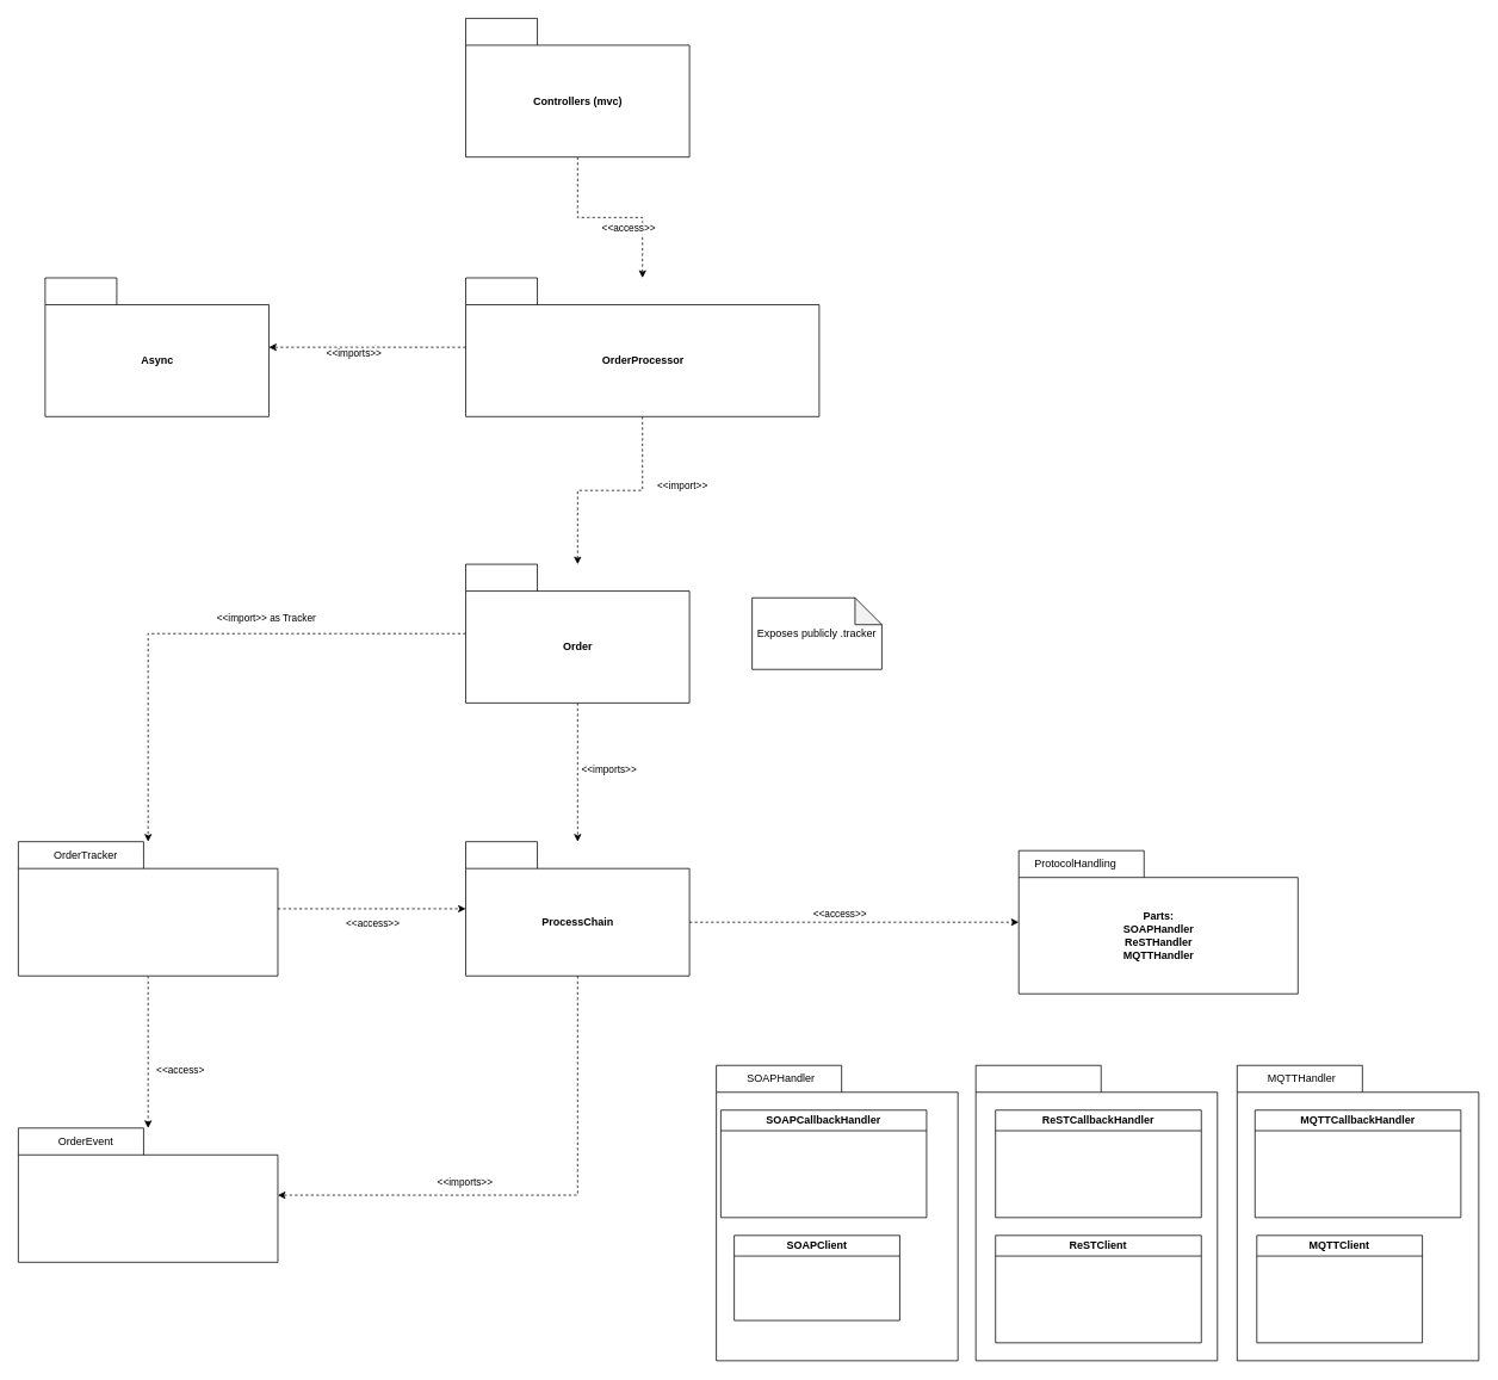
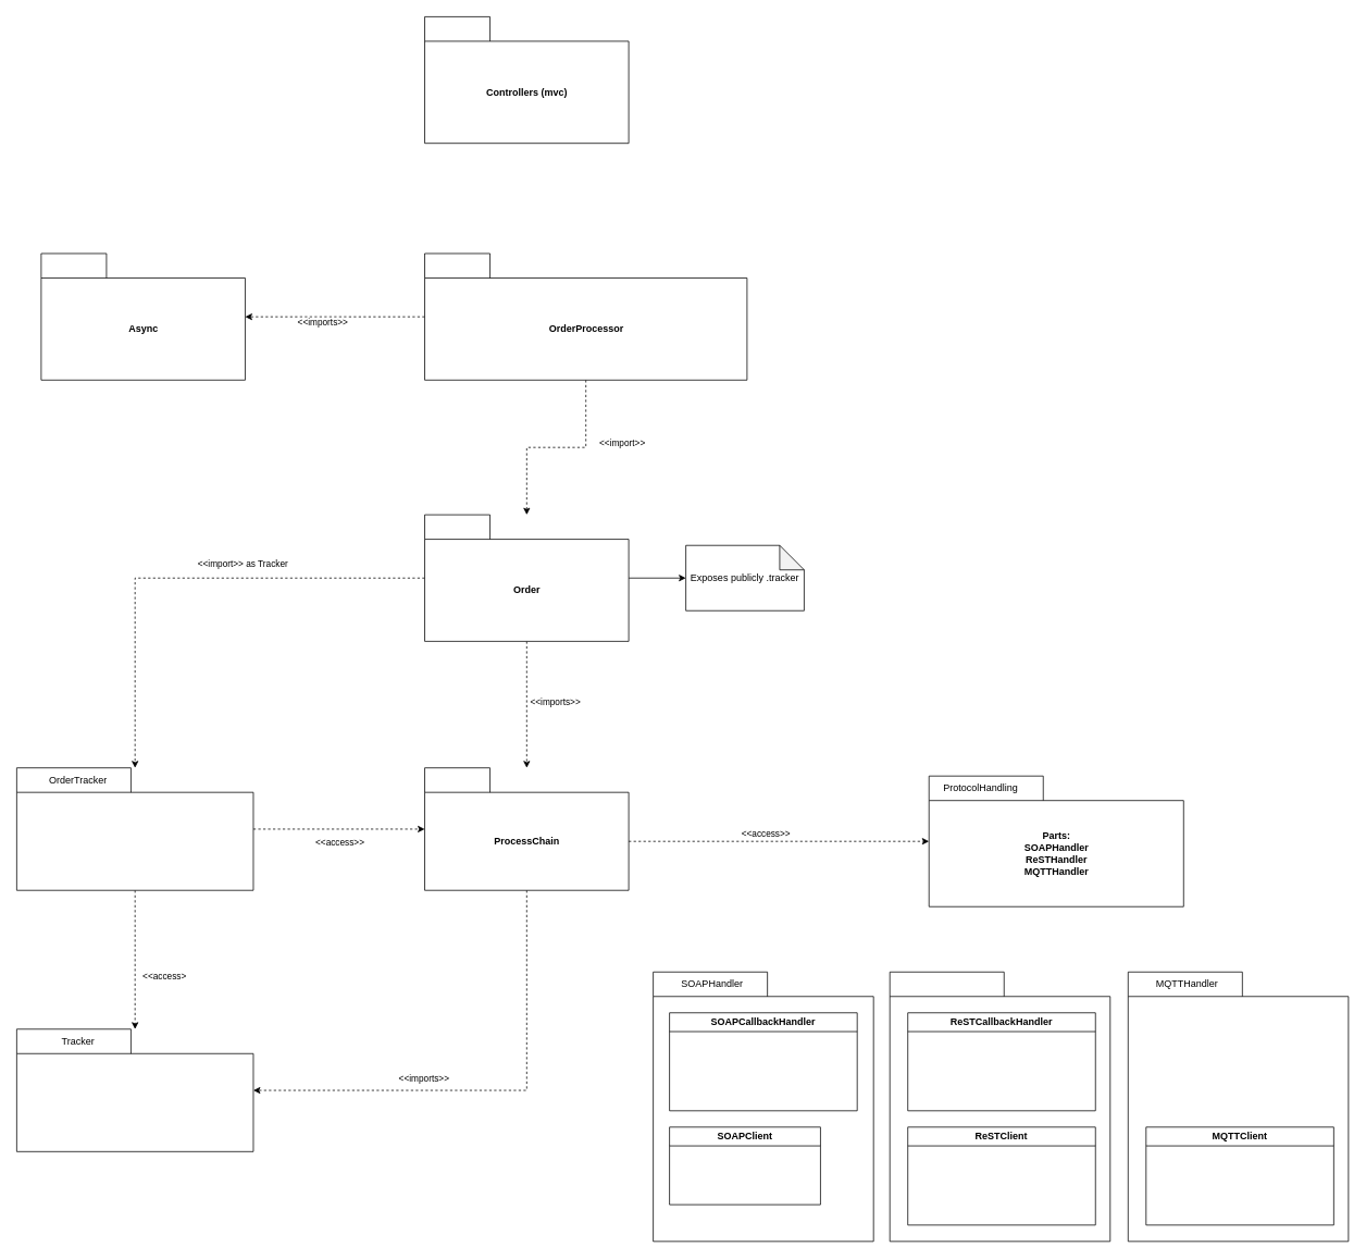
  <mxCell id="0" />
  <mxCell id="1" parent="0" />
  <mxCell id="2" value="&amp;lt;&amp;lt;imports&amp;gt;&amp;gt;" style="edgeStyle=orthogonalEdgeStyle;rounded=0;orthogonalLoop=1;jettySize=auto;html=1;dashed=1;" edge="1" parent="1" source="6" target="16"><mxGeometry x="-0.032" y="35" relative="1" as="geometry"><mxPoint as="offset" /></mxGeometry></mxCell>
  <mxCell id="3" style="edgeStyle=orthogonalEdgeStyle;rounded=0;orthogonalLoop=1;jettySize=auto;html=1;dashed=1;" edge="1" parent="1" source="6" target="29"><mxGeometry relative="1" as="geometry" /></mxCell>
  <mxCell id="4" value="&amp;lt;&amp;lt;import&amp;gt;&amp;gt; as Tracker" style="edgeLabel;html=1;align=center;verticalAlign=middle;resizable=0;points=[];" vertex="1" connectable="0" parent="3"><mxGeometry x="-0.162" y="-1" relative="1" as="geometry"><mxPoint x="22" y="-17" as="offset" /></mxGeometry></mxCell>
+ <mxCell id="5" style="rounded=0;orthogonalLoop=1;jettySize=auto;html=1;" edge="1" parent="1" source="6" target="31"><mxGeometry relative="1" as="geometry" /></mxCell>
  <mxCell id="6" value="Order" style="shape=folder;fontStyle=1;tabWidth=80;tabHeight=30;tabPosition=left;html=1;boundedLbl=1;" vertex="1" parent="1"><mxGeometry x="520" y="630" width="250" height="155" as="geometry" /></mxCell>
  <mxCell id="7" value="Parts:&lt;br&gt;SOAPHandler&lt;br&gt;ReSTHandler&lt;br&gt;MQTTHandler" style="shape=folder;fontStyle=1;tabWidth=140;tabHeight=30;tabPosition=left;html=1;boundedLbl=1;" vertex="1" parent="1"><mxGeometry x="1138" y="950" width="312" height="160" as="geometry" /></mxCell>
  <mxCell id="8" value="ProtocolHandling" style="text;html=1;align=center;verticalAlign=middle;resizable=0;points=[];autosize=1;strokeColor=none;fillColor=none;" vertex="1" parent="1"><mxGeometry x="1146" y="950" width="110" height="30" as="geometry" /></mxCell>
  <mxCell id="9" value="" style="shape=folder;fontStyle=1;tabWidth=140;tabHeight=30;tabPosition=left;html=1;boundedLbl=1;" vertex="1" parent="1"><mxGeometry x="800" y="1190" width="270" height="330" as="geometry" /></mxCell>
  <mxCell id="10" value="SOAPHandler" style="text;html=1;align=center;verticalAlign=middle;resizable=0;points=[];autosize=1;strokeColor=none;fillColor=none;" vertex="1" parent="1"><mxGeometry x="822" y="1190" width="100" height="30" as="geometry" /></mxCell>
  <mxCell id="11" value="" style="shape=folder;fontStyle=1;tabWidth=140;tabHeight=30;tabPosition=left;html=1;boundedLbl=1;" vertex="1" parent="1"><mxGeometry x="1090" y="1190" width="270" height="330" as="geometry" /></mxCell>
  <mxCell id="12" value="" style="shape=folder;fontStyle=1;tabWidth=140;tabHeight=30;tabPosition=left;html=1;boundedLbl=1;" vertex="1" parent="1"><mxGeometry x="1382" y="1190" width="270" height="330" as="geometry" /></mxCell>
  <mxCell id="13" value="MQTTHandler" style="text;html=1;align=center;verticalAlign=middle;resizable=0;points=[];autosize=1;strokeColor=none;fillColor=none;" vertex="1" parent="1"><mxGeometry x="1404" y="1190" width="100" height="30" as="geometry" /></mxCell>
  <mxCell id="14" style="edgeStyle=orthogonalEdgeStyle;rounded=0;orthogonalLoop=1;jettySize=auto;html=1;dashed=1;" edge="1" parent="1" source="16" target="32"><mxGeometry relative="1" as="geometry"><Array as="points"><mxPoint x="645" y="1335" /></Array></mxGeometry></mxCell>
  <mxCell id="15" value="&amp;lt;&amp;lt;imports&amp;gt;&amp;gt;" style="edgeLabel;html=1;align=center;verticalAlign=middle;resizable=0;points=[];" vertex="1" connectable="0" parent="14"><mxGeometry x="0.287" y="1" relative="1" as="geometry"><mxPoint x="1" y="-16" as="offset" /></mxGeometry></mxCell>
  <mxCell id="16" value="ProcessChain" style="shape=folder;fontStyle=1;tabWidth=80;tabHeight=30;tabPosition=left;html=1;boundedLbl=1;" vertex="1" parent="1"><mxGeometry x="520" y="940" width="250" height="150" as="geometry" /></mxCell>
  <mxCell id="17" style="edgeStyle=orthogonalEdgeStyle;rounded=0;orthogonalLoop=1;jettySize=auto;html=1;dashed=1;exitX=0;exitY=0;exitDx=250;exitDy=90;exitPerimeter=0;" edge="1" parent="1" source="16" target="7"><mxGeometry relative="1" as="geometry" /></mxCell>
  <mxCell id="18" value="&amp;lt;&amp;lt;access&amp;gt;&amp;gt;" style="edgeLabel;html=1;align=center;verticalAlign=middle;resizable=0;points=[];" vertex="1" connectable="0" parent="17"><mxGeometry x="-0.272" y="4" relative="1" as="geometry"><mxPoint x="33" y="-6" as="offset" /></mxGeometry></mxCell>
- <mxCell id="19" value="SOAPCallbackHandler" style="swimlane;whiteSpace=wrap;html=1;" vertex="1" parent="1"><mxGeometry x="805" y="1240" width="230" height="120" as="geometry" /></mxCell>
+ <mxCell id="19" value="SOAPCallbackHandler" style="swimlane;whiteSpace=wrap;html=1;" vertex="1" parent="1"><mxGeometry x="820" y="1240" width="230" height="120" as="geometry" /></mxCell>
  <mxCell id="20" value="ReSTCallbackHandler" style="swimlane;whiteSpace=wrap;html=1;" vertex="1" parent="1"><mxGeometry x="1112" y="1240" width="230" height="120" as="geometry" /></mxCell>
- <mxCell id="21" value="MQTTCallbackHandler" style="swimlane;whiteSpace=wrap;html=1;" vertex="1" parent="1"><mxGeometry x="1402" y="1240" width="230" height="120" as="geometry" /></mxCell>
  <mxCell id="22" value="SOAPClient" style="swimlane;whiteSpace=wrap;html=1;" vertex="1" parent="1"><mxGeometry x="820" y="1380" width="185" height="95" as="geometry" /></mxCell>
  <mxCell id="23" value="ReSTClient" style="swimlane;whiteSpace=wrap;html=1;" vertex="1" parent="1"><mxGeometry x="1112" y="1380" width="230" height="120" as="geometry" /></mxCell>
- <mxCell id="24" value="MQTTClient" style="swimlane;whiteSpace=wrap;html=1;" vertex="1" parent="1"><mxGeometry x="1404" y="1380" width="185" height="120" as="geometry" /></mxCell>
+ <mxCell id="24" value="MQTTClient" style="swimlane;whiteSpace=wrap;html=1;" vertex="1" parent="1"><mxGeometry x="1404" y="1380" width="230" height="120" as="geometry" /></mxCell>
  <mxCell id="25" style="edgeStyle=orthogonalEdgeStyle;rounded=0;orthogonalLoop=1;jettySize=auto;html=1;dashed=1;" edge="1" parent="1" source="29" target="16"><mxGeometry relative="1" as="geometry" /></mxCell>
  <mxCell id="26" value="&amp;lt;&amp;lt;access&amp;gt;&amp;gt;" style="edgeLabel;html=1;align=center;verticalAlign=middle;resizable=0;points=[];" vertex="1" connectable="0" parent="25"><mxGeometry x="0.215" relative="1" as="geometry"><mxPoint x="-23" y="15" as="offset" /></mxGeometry></mxCell>
  <mxCell id="27" style="edgeStyle=orthogonalEdgeStyle;rounded=0;orthogonalLoop=1;jettySize=auto;html=1;dashed=1;" edge="1" parent="1" source="29" target="32"><mxGeometry relative="1" as="geometry" /></mxCell>
  <mxCell id="28" value="&amp;lt;&amp;lt;access&amp;gt;" style="edgeLabel;html=1;align=center;verticalAlign=middle;resizable=0;points=[];" vertex="1" connectable="0" parent="27"><mxGeometry x="0.241" y="-6" relative="1" as="geometry"><mxPoint x="41" as="offset" /></mxGeometry></mxCell>
  <mxCell id="29" value="" style="shape=folder;fontStyle=1;tabWidth=140;tabHeight=30;tabPosition=left;html=1;boundedLbl=1;" vertex="1" parent="1"><mxGeometry x="20" y="940" width="290" height="150" as="geometry" /></mxCell>
  <mxCell id="30" value="OrderTracker" style="text;html=1;align=center;verticalAlign=middle;resizable=0;points=[];autosize=1;strokeColor=none;fillColor=none;" vertex="1" parent="1"><mxGeometry x="50" y="940" width="90" height="30" as="geometry" /></mxCell>
  <mxCell id="31" value="Exposes publicly .tracker" style="shape=note;whiteSpace=wrap;html=1;backgroundOutline=1;darkOpacity=0.05;" vertex="1" parent="1"><mxGeometry x="840" y="667.5" width="145" height="80" as="geometry" /></mxCell>
  <mxCell id="32" value="" style="shape=folder;fontStyle=1;tabWidth=140;tabHeight=30;tabPosition=left;html=1;boundedLbl=1;" vertex="1" parent="1"><mxGeometry x="20" y="1260" width="290" height="150" as="geometry" /></mxCell>
- <mxCell id="33" value="OrderEvent" style="text;html=1;align=center;verticalAlign=middle;resizable=0;points=[];autosize=1;strokeColor=none;fillColor=none;" vertex="1" parent="1"><mxGeometry x="55" y="1260" width="80" height="30" as="geometry" /></mxCell>
+ <mxCell id="33" value="Tracker" style="text;html=1;align=center;verticalAlign=middle;resizable=0;points=[];autosize=1;strokeColor=none;fillColor=none;" vertex="1" parent="1"><mxGeometry x="55" y="1260" width="80" height="30" as="geometry" /></mxCell>
  <mxCell id="34" style="edgeStyle=orthogonalEdgeStyle;rounded=0;orthogonalLoop=1;jettySize=auto;html=1;dashed=1;" edge="1" parent="1" source="38" target="6"><mxGeometry relative="1" as="geometry" /></mxCell>
  <mxCell id="35" value="&amp;lt;&amp;lt;import&amp;gt;&amp;gt;" style="edgeLabel;html=1;align=center;verticalAlign=middle;resizable=0;points=[];" vertex="1" connectable="0" parent="34"><mxGeometry x="-0.246" y="-6" relative="1" as="geometry"><mxPoint x="51" as="offset" /></mxGeometry></mxCell>
  <mxCell id="36" style="edgeStyle=orthogonalEdgeStyle;rounded=0;orthogonalLoop=1;jettySize=auto;html=1;dashed=1;" edge="1" parent="1" source="38" target="42"><mxGeometry relative="1" as="geometry" /></mxCell>
  <mxCell id="37" value="&amp;lt;&amp;lt;imports&amp;gt;&amp;gt;" style="edgeLabel;html=1;align=center;verticalAlign=middle;resizable=0;points=[];" vertex="1" connectable="0" parent="36"><mxGeometry x="0.145" y="7" relative="1" as="geometry"><mxPoint as="offset" /></mxGeometry></mxCell>
  <mxCell id="38" value="OrderProcessor" style="shape=folder;fontStyle=1;tabWidth=80;tabHeight=30;tabPosition=left;html=1;boundedLbl=1;" vertex="1" parent="1"><mxGeometry x="520" y="310" width="395" height="155" as="geometry" /></mxCell>
- <mxCell id="39" style="edgeStyle=orthogonalEdgeStyle;rounded=0;orthogonalLoop=1;jettySize=auto;html=1;dashed=1;" edge="1" parent="1" source="41" target="38"><mxGeometry relative="1" as="geometry" /></mxCell>
- <mxCell id="40" value="&amp;lt;&amp;lt;access&amp;gt;&amp;gt;" style="edgeLabel;html=1;align=center;verticalAlign=middle;resizable=0;points=[];" vertex="1" connectable="0" parent="39"><mxGeometry x="-0.229" y="1" relative="1" as="geometry"><mxPoint x="44" y="13" as="offset" /></mxGeometry></mxCell>
  <mxCell id="41" value="Controllers (mvc)" style="shape=folder;fontStyle=1;tabWidth=80;tabHeight=30;tabPosition=left;html=1;boundedLbl=1;" vertex="1" parent="1"><mxGeometry x="520" y="20" width="250" height="155" as="geometry" /></mxCell>
  <mxCell id="42" value="Async" style="shape=folder;fontStyle=1;tabWidth=80;tabHeight=30;tabPosition=left;html=1;boundedLbl=1;" vertex="1" parent="1"><mxGeometry x="50" y="310" width="250" height="155" as="geometry" /></mxCell>
